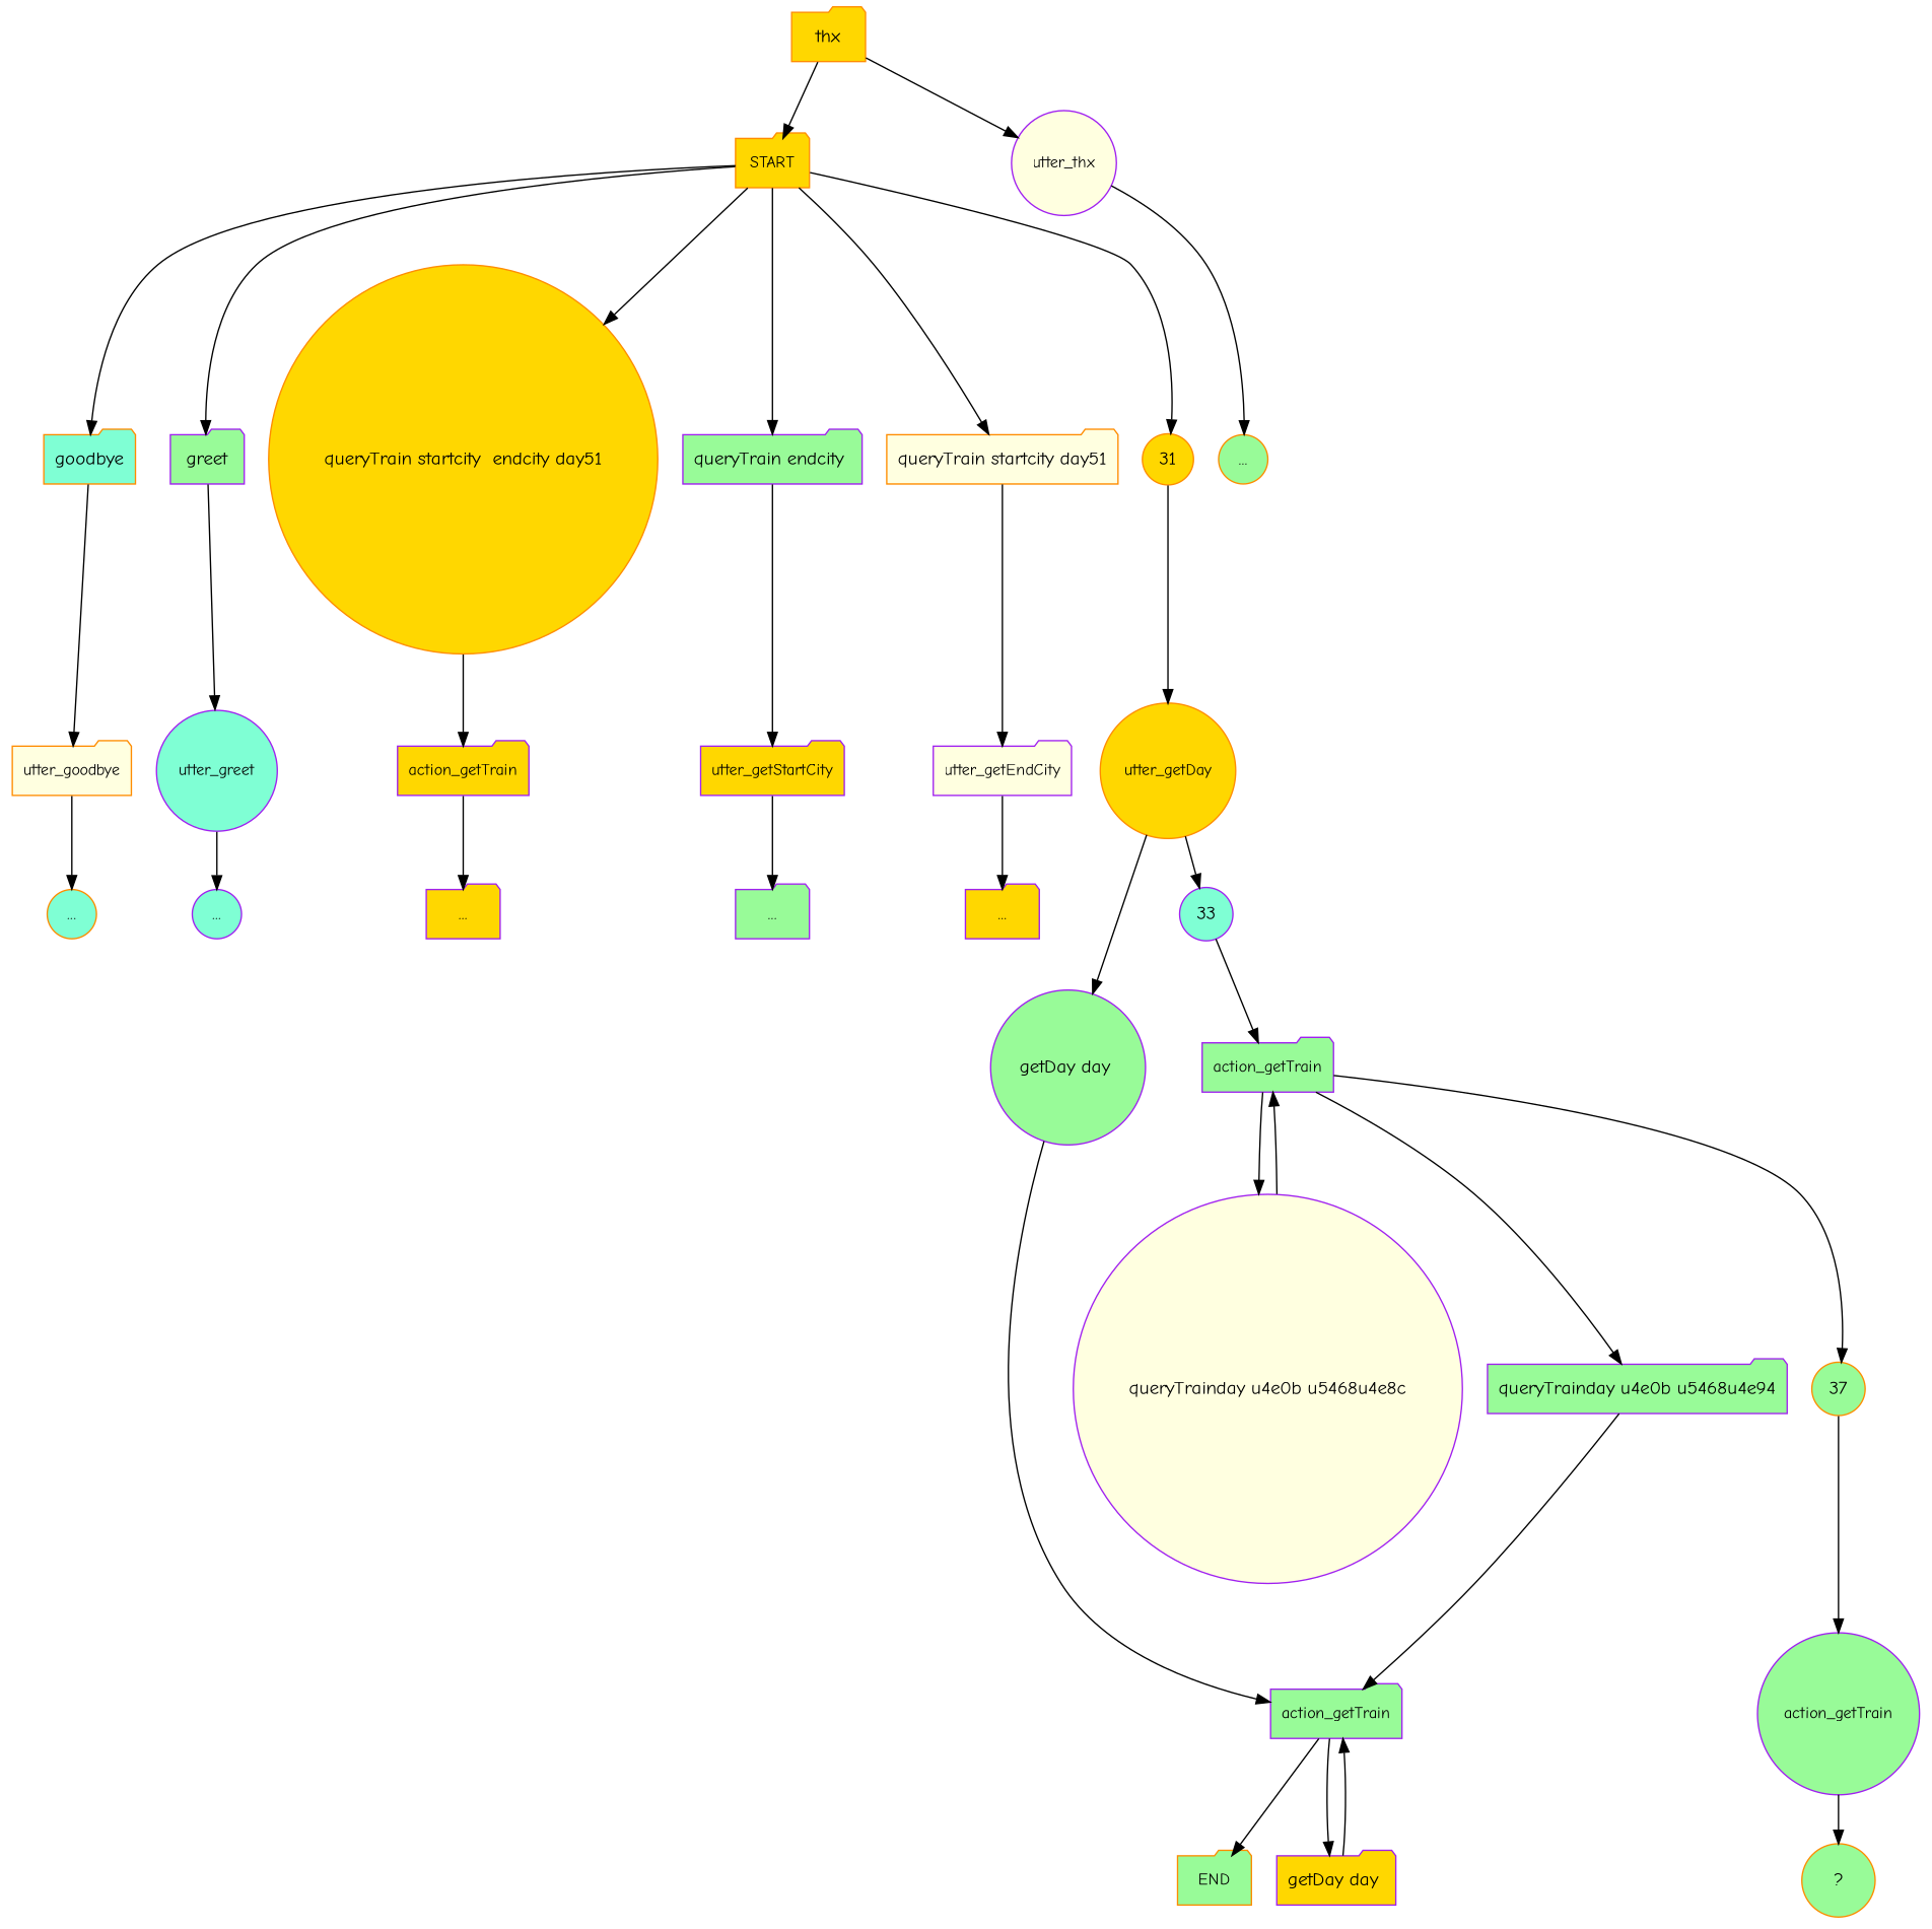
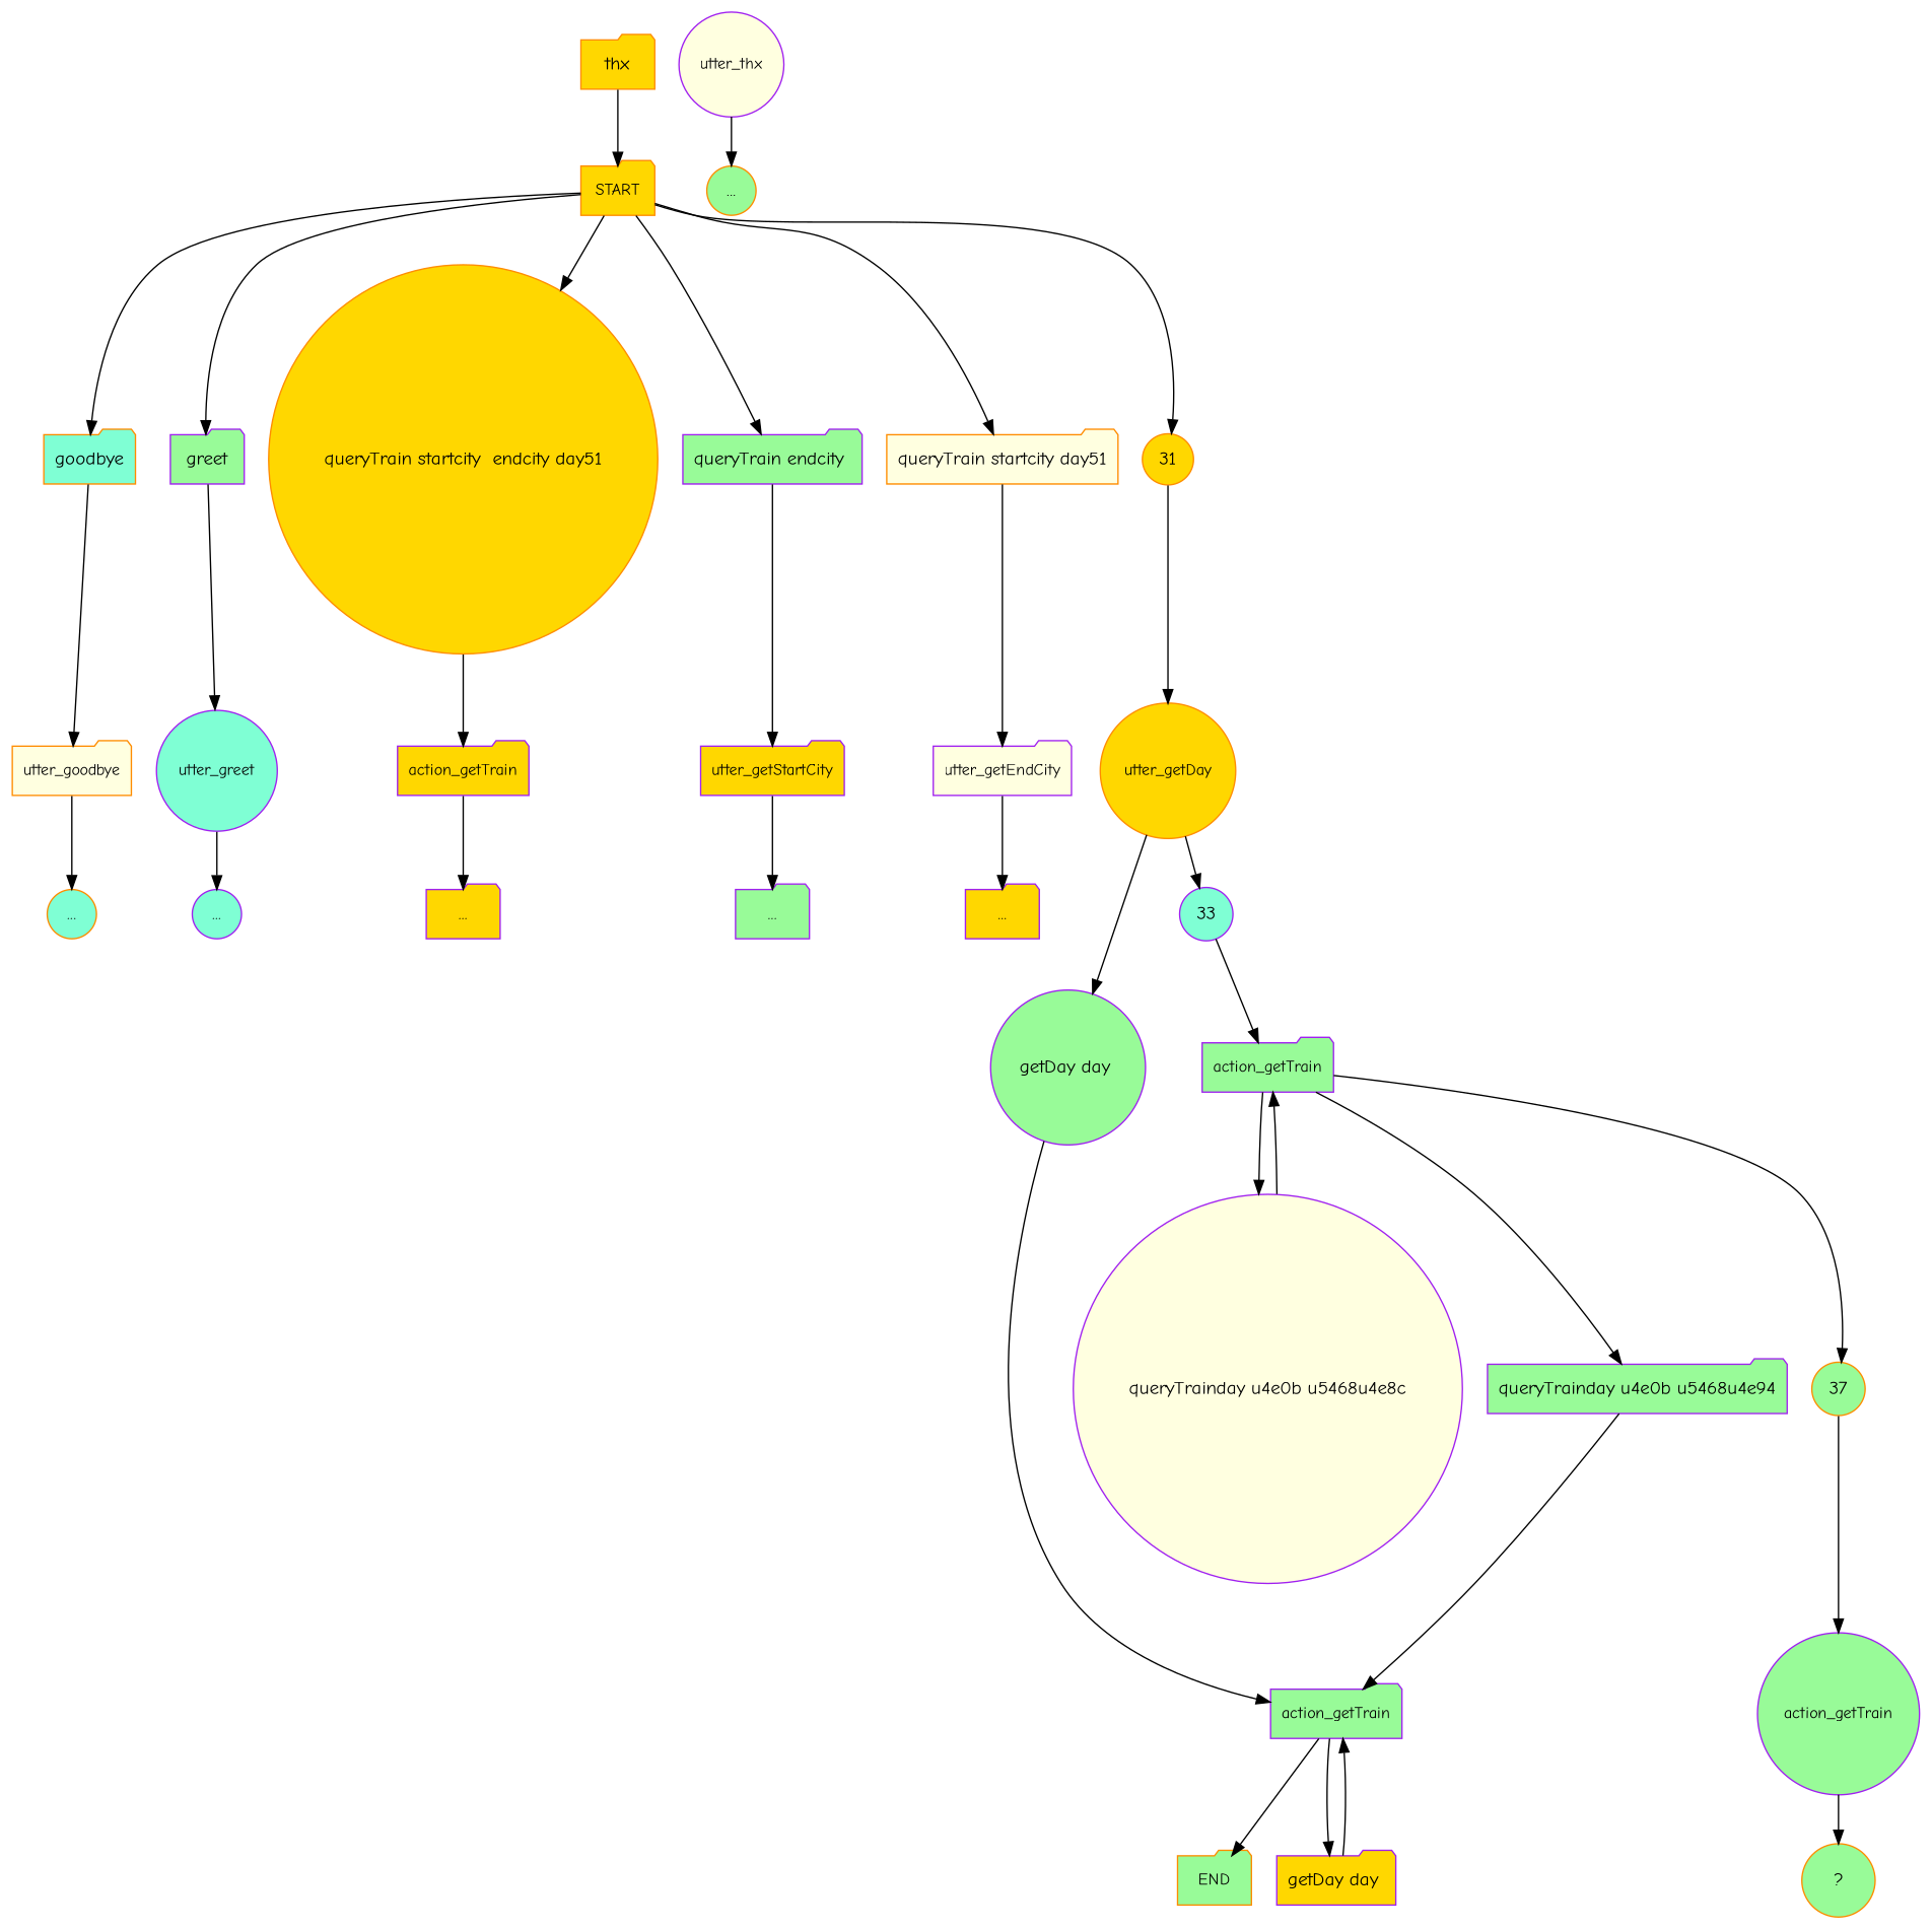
  digraph {
    fontname="Comic Neue"
    node [color=purple fillcolor=palegreen fontname="Comic Neue" shape=folder style=filled]
    edge [fontname="Comic Neue"]
    n1 [color=darkorange fillcolor=gold fontsize=12 label=START]
    n2 [color=darkorange fillcolor=aquamarine label=goodbye]
    n3 [label=greet]
    n4 [color=darkorange fillcolor=gold label="queryTrain startcity  endcity day51" shape=circle]
    n5 [label="queryTrain endcity "]
    n6 [color=darkorange fillcolor=lightyellow label="queryTrain startcity day51"]
    31 [color=darkorange fillcolor=gold shape=circle]
    n8 [color=darkorange fillcolor=lightyellow fontsize=12 label=utter_goodbye]
    n9 [color=darkorange fillcolor=gold label=thx]
    n10 [fillcolor=lightyellow fontsize=12 label=utter_thx shape=circle]
    n11 [fillcolor=aquamarine fontsize=12 label=utter_greet shape=circle]
    n12 [fillcolor=gold fontsize=12 label=action_getTrain]
    n13 [fillcolor=gold fontsize=12 label=utter_getStartCity]
    n14 [fillcolor=lightyellow fontsize=12 label=utter_getEndCity]
    n15 [color=darkorange fillcolor=gold fontsize=12 label=utter_getDay shape=circle]
    n16 [color=darkorange fontsize=12 label=END]
    n17 [color=darkorange fillcolor=aquamarine label="..." shape=circle]
    n18 [color=darkorange label="..." shape=circle]
    n19 [fillcolor=aquamarine label="..." shape=circle]
    n20 [fillcolor=gold label="..."]
    n21 [label="..."]
    n22 [fillcolor=gold label="..."]
    n23 [label="getDay day " shape=circle]
    33 [fillcolor=aquamarine shape=circle]
    n25 [fontsize=12 label=action_getTrain]
    n26 [fontsize=12 label=action_getTrain]
    n27 [fillcolor=gold label="getDay day "]
    n28 [fillcolor=lightyellow label="queryTrainday u4e0b u5468u4e8c" shape=circle]
    n29 [label="queryTrainday u4e0b u5468u4e94"]
    37 [color=darkorange shape=circle]
    n31 [fontsize=12 label=action_getTrain shape=circle]
    n32 [color=darkorange label="  ?  " shape=circle]
    n1 -> n2
    n1 -> n3
    n1 -> n4
    n1 -> n5
    n1 -> n6
    n1 -> 31
    n2 -> n8
    n3 -> n11
    n4 -> n12
    n5 -> n13
    n6 -> n14
    31 -> n15
    n8 -> n17
    n9 -> n1
-   n9 -> n10
    n10 -> n18
    n11 -> n19
    n12 -> n20
    n13 -> n21
    n14 -> n22
    n15 -> n23
    n15 -> 33
    n23 -> n25
    33 -> n26
    n25 -> n16
    n25 -> n27
    n26 -> n28
    n26 -> n29
    n26 -> 37
    n27 -> n25
    n28 -> n26
    n29 -> n25
    37 -> n31
    n31 -> n32
  }
